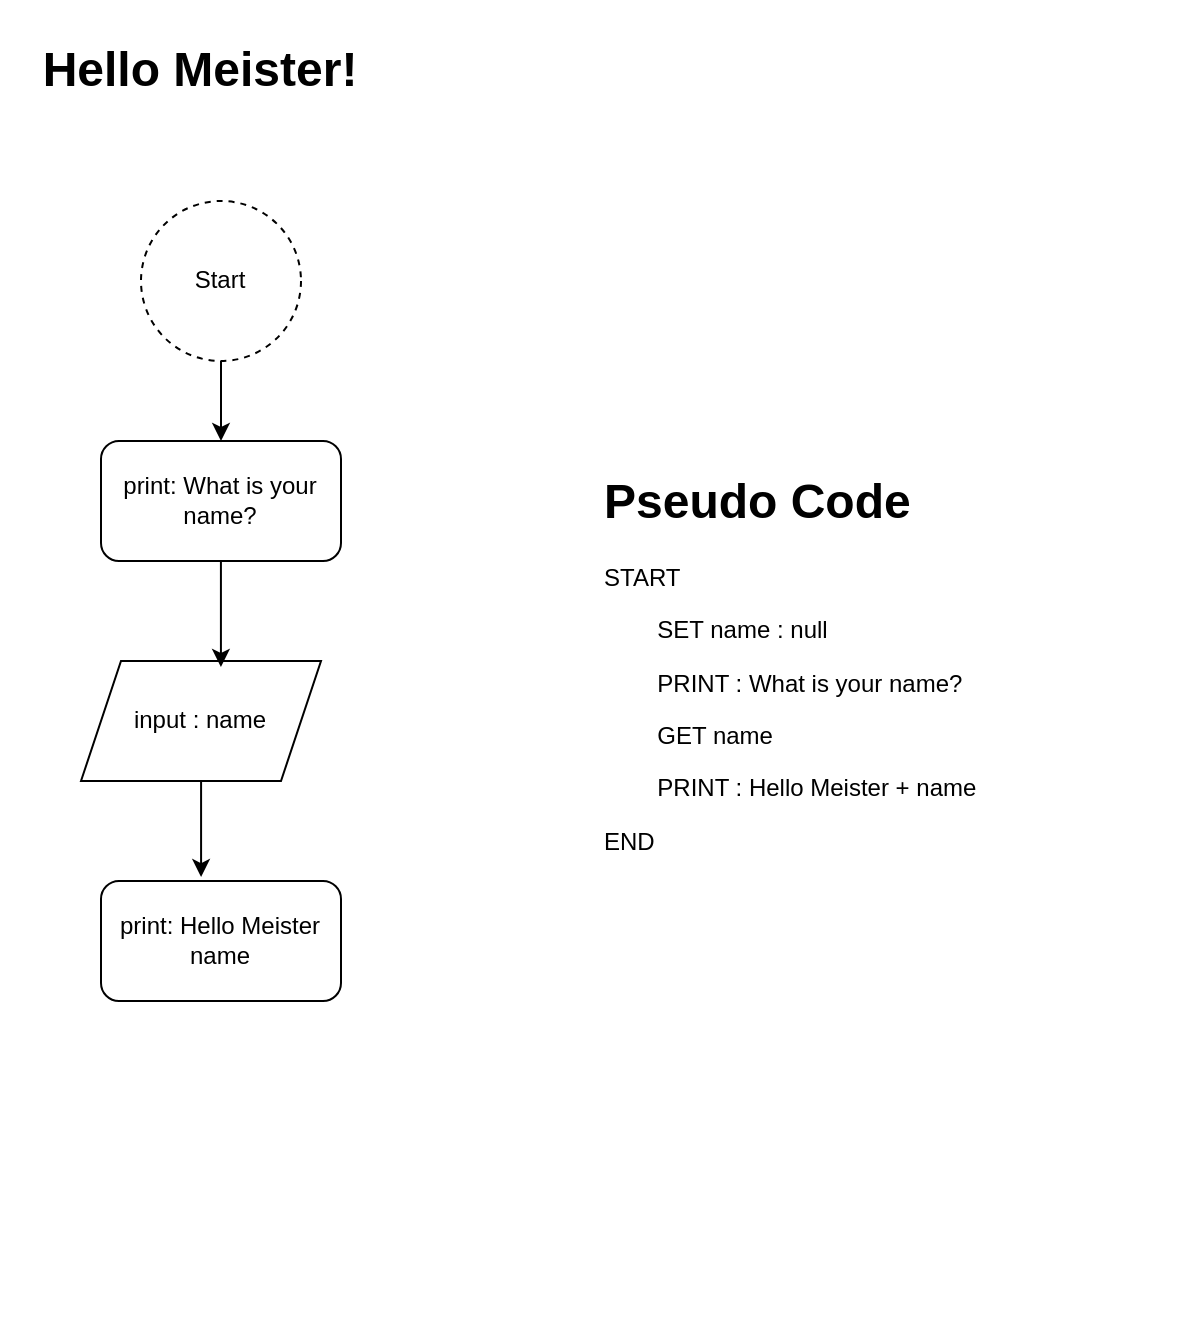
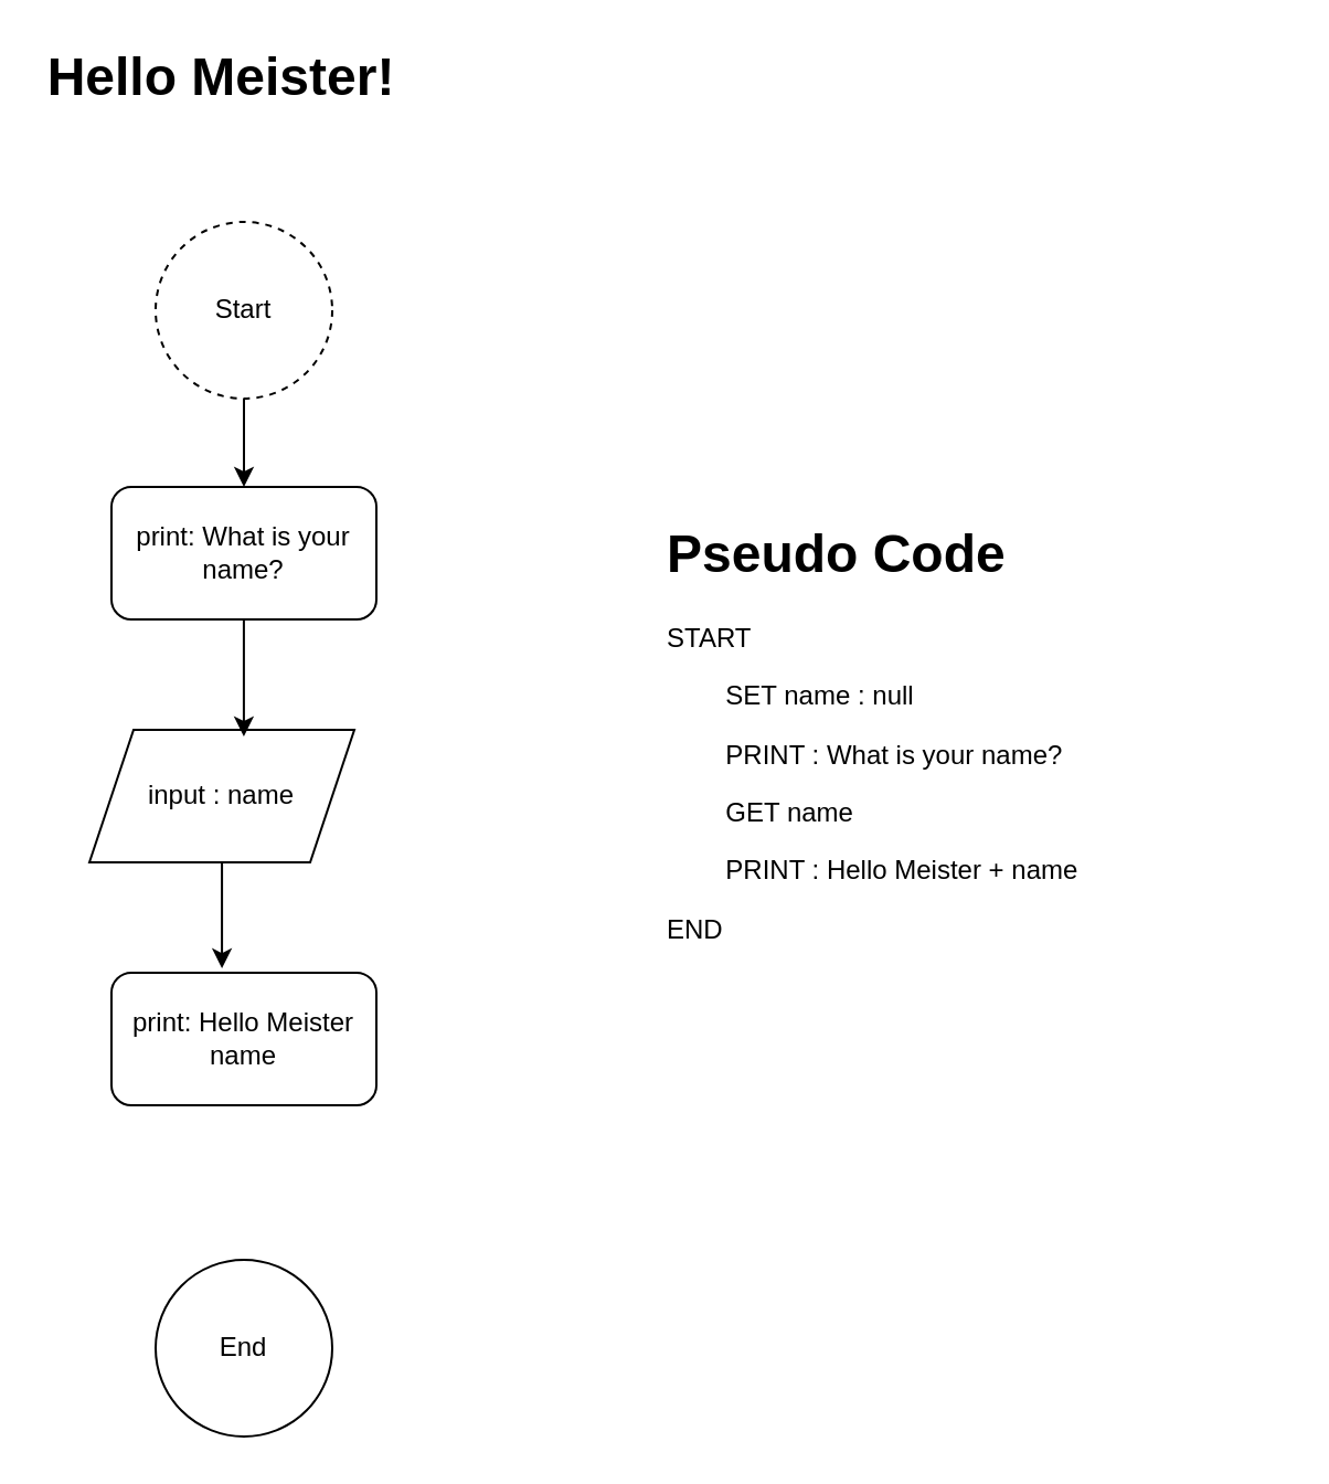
  <mxCell id="0" />
  <mxCell id="1" parent="0" />
  <mxCell id="2" value="Hello Meister!" style="text;html=1;align=center;verticalAlign=middle;whiteSpace=wrap;rounded=0;fontSize=24;fontStyle=1" vertex="1" parent="1"><mxGeometry x="20" y="20" width="160" height="30" as="geometry" /></mxCell>
  <mxCell id="3" style="edgeStyle=orthogonalEdgeStyle;rounded=0;orthogonalLoop=1;jettySize=auto;html=1;entryX=0.5;entryY=0;entryDx=0;entryDy=0;" edge="1" parent="1" source="4" target="5"><mxGeometry relative="1" as="geometry" /></mxCell>
  <mxCell id="4" value="Start" style="ellipse;whiteSpace=wrap;html=1;aspect=fixed;dashed=1;" vertex="1" parent="1"><mxGeometry x="70" y="100" width="80" height="80" as="geometry" /></mxCell>
  <mxCell id="5" value="print: What is your name?" style="rounded=1;whiteSpace=wrap;html=1;" vertex="1" parent="1"><mxGeometry x="50" y="220" width="120" height="60" as="geometry" /></mxCell>
  <mxCell id="6" value="input : name" style="shape=parallelogram;perimeter=parallelogramPerimeter;whiteSpace=wrap;html=1;fixedSize=1;" vertex="1" parent="1"><mxGeometry x="40" y="330" width="120" height="60" as="geometry" /></mxCell>
  <mxCell id="7" value="print: Hello Meister name" style="rounded=1;whiteSpace=wrap;html=1;" vertex="1" parent="1"><mxGeometry x="50" y="440" width="120" height="60" as="geometry" /></mxCell>
+ <mxCell id="8" value="End" style="ellipse;whiteSpace=wrap;html=1;aspect=fixed;" vertex="1" parent="1"><mxGeometry x="70" y="570" width="80" height="80" as="geometry" /></mxCell>
  <mxCell id="9" style="edgeStyle=orthogonalEdgeStyle;rounded=0;orthogonalLoop=1;jettySize=auto;html=1;entryX=0.583;entryY=0.05;entryDx=0;entryDy=0;entryPerimeter=0;" edge="1" parent="1" source="5" target="6"><mxGeometry relative="1" as="geometry" /></mxCell>
  <mxCell id="10" style="edgeStyle=orthogonalEdgeStyle;rounded=0;orthogonalLoop=1;jettySize=auto;html=1;entryX=0.417;entryY=-0.033;entryDx=0;entryDy=0;entryPerimeter=0;" edge="1" parent="1" source="6" target="7"><mxGeometry relative="1" as="geometry" /></mxCell>
  <mxCell id="11" value="&lt;h1 style=&quot;margin-top: 0px;&quot;&gt;Pseudo Code&lt;/h1&gt;&lt;p&gt;START&lt;/p&gt;&lt;p&gt;&lt;span style=&quot;white-space: pre;&quot;&gt;&#09;&lt;/span&gt;SET name : null&lt;/p&gt;&lt;p&gt;&lt;span style=&quot;white-space: pre;&quot;&gt;&#09;&lt;/span&gt;PRINT : What is your name?&lt;br&gt;&lt;/p&gt;&lt;p&gt;&lt;span style=&quot;white-space: pre;&quot;&gt;&#09;&lt;/span&gt;GET name&lt;br&gt;&lt;/p&gt;&lt;p&gt;&lt;span style=&quot;white-space: pre;&quot;&gt;&#09;&lt;/span&gt;PRINT : Hello Meister + name&lt;br&gt;&lt;/p&gt;&lt;p&gt;END&lt;/p&gt;" style="text;html=1;whiteSpace=wrap;overflow=hidden;rounded=0;" vertex="1" parent="1"><mxGeometry x="300" y="230" width="280" height="310" as="geometry" /></mxCell>
